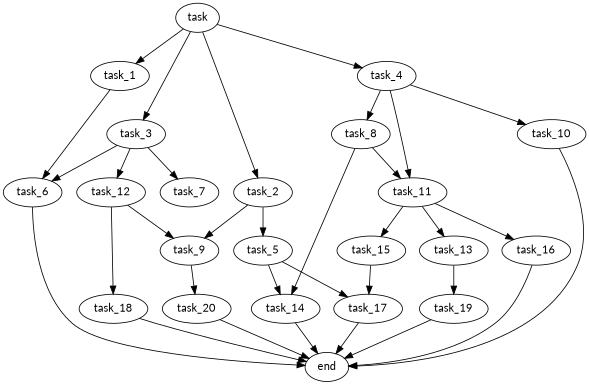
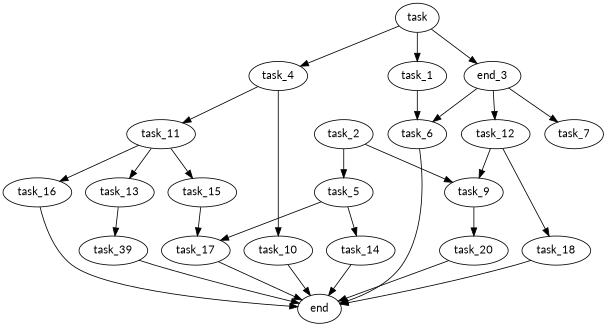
  digraph {
    fontname=Lato
    node [fontname=Lato]
    edge [fontname=Lato]
    n1 [label=task]
    task_1
    task_2
-   task_3
+   task_3 [label=end_3]
    task_4
    task_6
    task_5
    task_9
    task_7
    task_12
-   task_8
    task_10
    task_11
    end
    task_14
    task_17
    task_20
    task_18
    task_13
    task_15
    task_16
-   task_19
+   task_19 [label=task_39]
    n1 -> task_1
-   n1 -> task_2
    n1 -> task_3
    n1 -> task_4
    task_1 -> task_6
    task_2 -> task_5
    task_2 -> task_9
    task_3 -> task_6
    task_3 -> task_7
    task_3 -> task_12
-   task_4 -> task_8
    task_4 -> task_10
    task_4 -> task_11
    task_6 -> end
    task_5 -> task_14
    task_5 -> task_17
    task_9 -> task_20
    task_12 -> task_9
    task_12 -> task_18
-   task_8 -> task_11
-   task_8 -> task_14
    task_10 -> end
    task_11 -> task_13
    task_11 -> task_15
    task_11 -> task_16
    task_14 -> end
    task_17 -> end
    task_20 -> end
    task_18 -> end
    task_13 -> task_19
    task_15 -> task_17
    task_16 -> end
    task_19 -> end
  }
